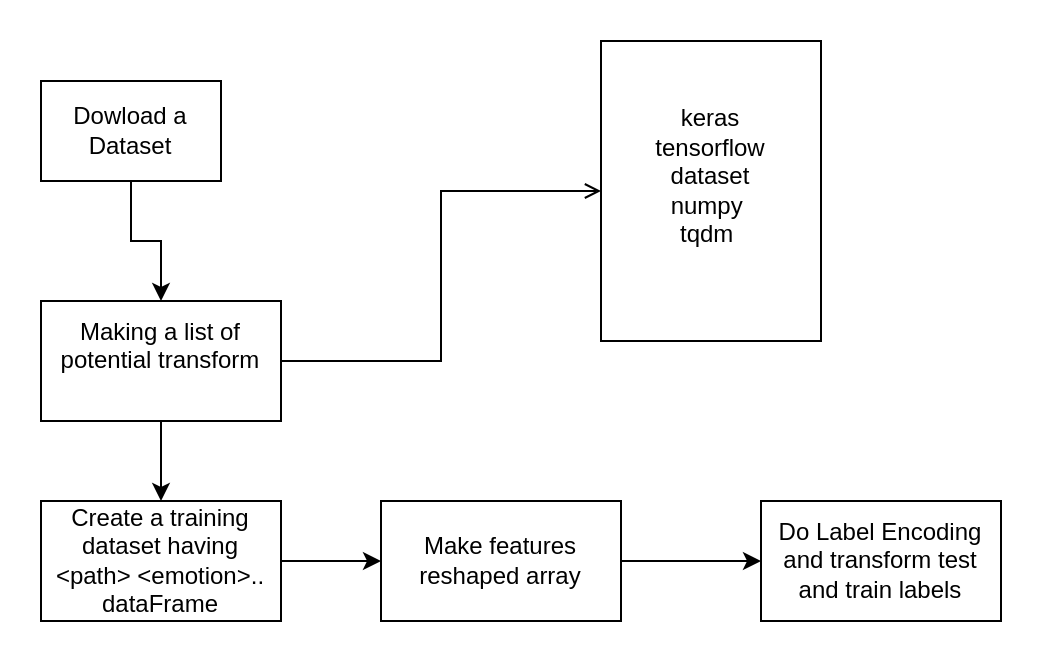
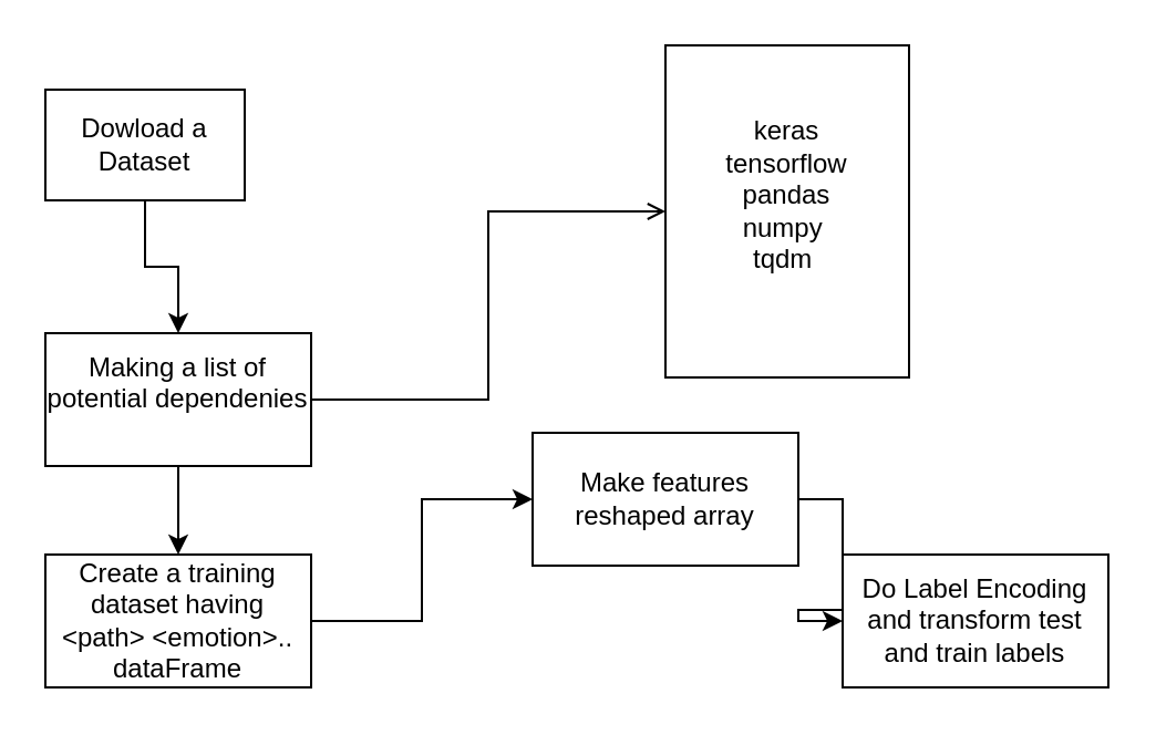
  <mxCell id="0" />
  <mxCell id="1" parent="0" />
  <mxCell id="2" value="" style="edgeStyle=orthogonalEdgeStyle;rounded=0;orthogonalLoop=1;jettySize=auto;html=1;" edge="1" parent="1" source="3" target="5"><mxGeometry relative="1" as="geometry" /></mxCell>
  <mxCell id="3" value="Create a training dataset having&lt;div&gt;&amp;lt;path&amp;gt; &amp;lt;emotion&amp;gt;..&lt;/div&gt;&lt;div&gt;dataFrame&lt;/div&gt;" style="rounded=0;whiteSpace=wrap;html=1;" vertex="1" parent="1"><mxGeometry x="20" y="250" width="120" height="60" as="geometry" /></mxCell>
  <mxCell id="4" value="" style="edgeStyle=orthogonalEdgeStyle;rounded=0;orthogonalLoop=1;jettySize=auto;html=1;" edge="1" parent="1" source="5" target="12"><mxGeometry relative="1" as="geometry" /></mxCell>
- <mxCell id="5" value="Make features&lt;div&gt;reshaped array&lt;/div&gt;" style="rounded=0;whiteSpace=wrap;html=1;" vertex="1" parent="1"><mxGeometry x="190" y="250" width="120" height="60" as="geometry" /></mxCell>
+ <mxCell id="5" value="Make features&lt;div&gt;reshaped array&lt;/div&gt;" style="rounded=0;whiteSpace=wrap;html=1;" vertex="1" parent="1"><mxGeometry x="240" y="195" width="120" height="60" as="geometry" /></mxCell>
  <mxCell id="6" value="" style="edgeStyle=orthogonalEdgeStyle;rounded=0;orthogonalLoop=1;jettySize=auto;html=1;endArrow=open;" edge="1" parent="1" source="8" target="11"><mxGeometry relative="1" as="geometry" /></mxCell>
  <mxCell id="7" value="" style="edgeStyle=orthogonalEdgeStyle;rounded=0;orthogonalLoop=1;jettySize=auto;html=1;" edge="1" parent="1" source="8" target="3"><mxGeometry relative="1" as="geometry" /></mxCell>
- <mxCell id="8" value="Making a list of potential transform&lt;div&gt;&lt;br&gt;&lt;/div&gt;" style="rounded=0;whiteSpace=wrap;html=1;" vertex="1" parent="1"><mxGeometry x="20" y="150" width="120" height="60" as="geometry" /></mxCell>
+ <mxCell id="8" value="Making a list of potential dependenies&lt;div&gt;&lt;br&gt;&lt;/div&gt;" style="rounded=0;whiteSpace=wrap;html=1;" vertex="1" parent="1"><mxGeometry x="20" y="150" width="120" height="60" as="geometry" /></mxCell>
  <mxCell id="9" value="" style="edgeStyle=orthogonalEdgeStyle;rounded=0;orthogonalLoop=1;jettySize=auto;html=1;" edge="1" parent="1" source="10" target="8"><mxGeometry relative="1" as="geometry" /></mxCell>
  <mxCell id="10" value="Dowload a Dataset" style="rounded=0;whiteSpace=wrap;html=1;" vertex="1" parent="1"><mxGeometry x="20" y="40" width="90" height="50" as="geometry" /></mxCell>
- <mxCell id="11" value="keras&lt;div&gt;tensorflow&lt;/div&gt;&lt;div&gt;dataset&lt;/div&gt;&lt;div&gt;numpy&amp;nbsp;&lt;/div&gt;&lt;div&gt;tqdm&amp;nbsp;&lt;/div&gt;&lt;div&gt;&lt;br&gt;&lt;/div&gt;" style="rounded=0;whiteSpace=wrap;html=1;" vertex="1" parent="1"><mxGeometry x="300" y="20" width="110" height="150" as="geometry" /></mxCell>
+ <mxCell id="11" value="keras&lt;div&gt;tensorflow&lt;/div&gt;&lt;div&gt;pandas&lt;/div&gt;&lt;div&gt;numpy&amp;nbsp;&lt;/div&gt;&lt;div&gt;tqdm&amp;nbsp;&lt;/div&gt;&lt;div&gt;&lt;br&gt;&lt;/div&gt;" style="rounded=0;whiteSpace=wrap;html=1;" vertex="1" parent="1"><mxGeometry x="300" y="20" width="110" height="150" as="geometry" /></mxCell>
  <mxCell id="12" value="Do Label Encoding&lt;div&gt;and transform test and train labels&lt;/div&gt;" style="rounded=0;whiteSpace=wrap;html=1;" vertex="1" parent="1"><mxGeometry x="380" y="250" width="120" height="60" as="geometry" /></mxCell>
